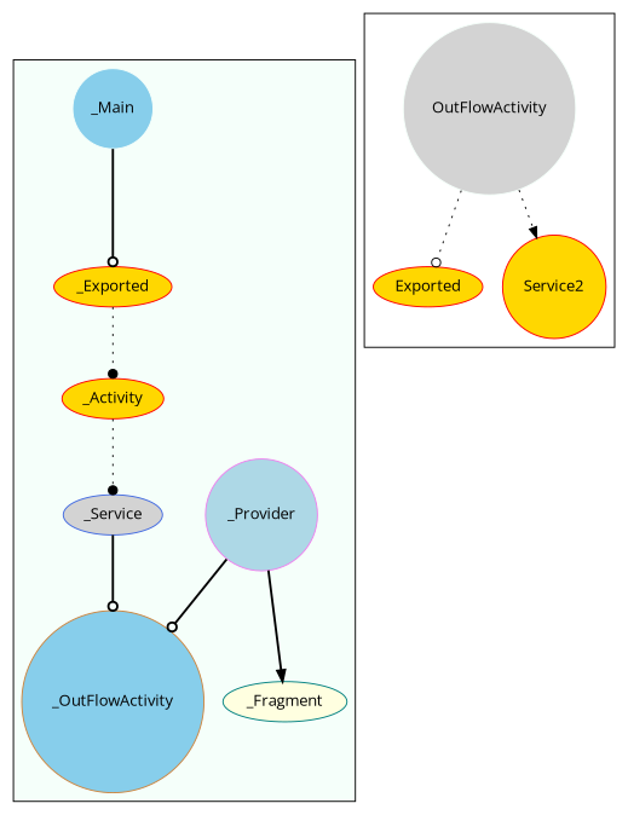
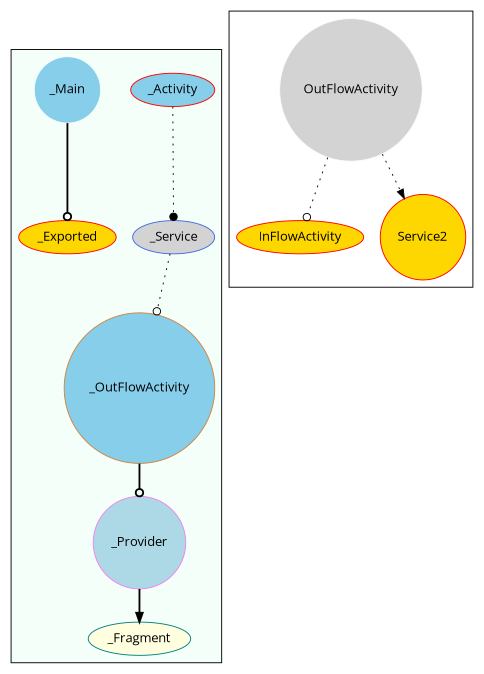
  digraph {
    fontname="Open Sans"
    node [color=red fillcolor=skyblue fontname="Open Sans" shape=ellipse style=filled]
    edge [arrowhead=odot fontname="Open Sans" style=dotted]
-   _Activity [fillcolor=gold]
+   _Activity
    _Service [color=royalblue fillcolor=lightgrey]
    n3 [color=peru label=_OutFlowActivity shape=circle]
    _Provider [color=violet fillcolor=lightblue shape=circle]
    _Fragment [color=teal fillcolor=lightyellow]
    _Main [color=mintcream shape=circle]
    _Exported [fillcolor=gold]
-   InFlowActivity [fillcolor=gold label=Exported]
+   InFlowActivity [fillcolor=gold]
    OutFlowActivity [color=mintcream fillcolor=lightgrey shape=circle]
    n10 [fillcolor=gold label=Service2 shape=circle]
    subgraph cluster_1 {
      bgcolor=mintcream
      _Activity
      _Service
      n3
      _Provider
      _Fragment
      _Main
      _Exported
    }
    subgraph cluster_2 {
      InFlowActivity
      OutFlowActivity
      n10
    }
    _Activity -> _Service [arrowhead=dot]
-   _Service -> n3 [style=bold]
-   _Provider -> n3 [style=bold]
+   _Service -> n3
+   n3 -> _Provider [style=bold]
    _Provider -> _Fragment [arrowhead=normal style=bold]
    _Main -> _Exported [style=bold]
-   _Exported -> _Activity [arrowhead=dot]
    OutFlowActivity -> InFlowActivity
    OutFlowActivity -> n10 [arrowhead=normal]
  }
